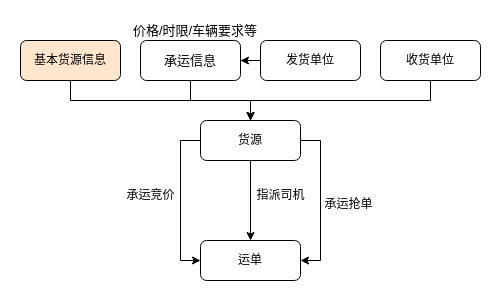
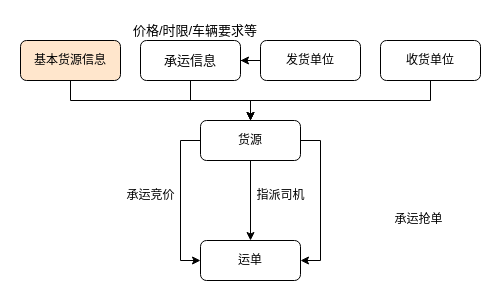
  <mxCell id="0" />
  <mxCell id="1" parent="0" />
  <mxCell id="2" style="edgeStyle=orthogonalEdgeStyle;rounded=0;orthogonalLoop=1;jettySize=auto;html=1;entryX=0.5;entryY=0;entryDx=0;entryDy=0;" edge="1" parent="1" source="3" target="13"><mxGeometry relative="1" as="geometry"><Array as="points"><mxPoint x="70" y="100" /><mxPoint x="250" y="100" /></Array></mxGeometry></mxCell>
  <mxCell id="3" value="基本货源信息" style="rounded=1;whiteSpace=wrap;html=1;fillColor=#ffe6cc;" vertex="1" parent="1"><mxGeometry x="20" y="40" width="100" height="40" as="geometry" /></mxCell>
  <mxCell id="4" style="edgeStyle=orthogonalEdgeStyle;rounded=0;orthogonalLoop=1;jettySize=auto;html=1;entryX=0.5;entryY=0;entryDx=0;entryDy=0;" edge="1" parent="1" source="5" target="13"><mxGeometry relative="1" as="geometry" /></mxCell>
  <mxCell id="5" value="承运信息&lt;br style=&quot;font-size: 13px&quot;&gt;" style="rounded=1;whiteSpace=wrap;html=1;fontSize=13;" vertex="1" parent="1"><mxGeometry x="140" y="40" width="100" height="40" as="geometry" /></mxCell>
  <mxCell id="6" style="edgeStyle=orthogonalEdgeStyle;rounded=0;orthogonalLoop=1;jettySize=auto;html=1;" edge="1" parent="1" source="7" target="5"><mxGeometry relative="1" as="geometry" /></mxCell>
  <mxCell id="7" value="发货单位" style="rounded=1;whiteSpace=wrap;html=1;" vertex="1" parent="1"><mxGeometry x="260" y="40" width="100" height="40" as="geometry" /></mxCell>
  <mxCell id="8" style="edgeStyle=orthogonalEdgeStyle;rounded=0;orthogonalLoop=1;jettySize=auto;html=1;entryX=0.5;entryY=0;entryDx=0;entryDy=0;" edge="1" parent="1" source="9" target="13"><mxGeometry relative="1" as="geometry"><Array as="points"><mxPoint x="430" y="100" /><mxPoint x="250" y="100" /></Array></mxGeometry></mxCell>
  <mxCell id="9" value="收货单位" style="rounded=1;whiteSpace=wrap;html=1;" vertex="1" parent="1"><mxGeometry x="380" y="40" width="100" height="40" as="geometry" /></mxCell>
  <mxCell id="10" style="edgeStyle=orthogonalEdgeStyle;rounded=0;orthogonalLoop=1;jettySize=auto;html=1;entryX=0.5;entryY=0;entryDx=0;entryDy=0;" edge="1" parent="1" source="13" target="14"><mxGeometry relative="1" as="geometry" /></mxCell>
  <mxCell id="11" style="edgeStyle=orthogonalEdgeStyle;rounded=0;orthogonalLoop=1;jettySize=auto;html=1;entryX=1;entryY=0.5;entryDx=0;entryDy=0;fontSize=14;" edge="1" parent="1" source="13" target="14"><mxGeometry relative="1" as="geometry"><Array as="points"><mxPoint x="320" y="140" /><mxPoint x="320" y="260" /></Array></mxGeometry></mxCell>
  <mxCell id="12" style="edgeStyle=orthogonalEdgeStyle;rounded=0;orthogonalLoop=1;jettySize=auto;html=1;entryX=0;entryY=0.5;entryDx=0;entryDy=0;fontSize=14;" edge="1" parent="1" source="13" target="14"><mxGeometry relative="1" as="geometry"><Array as="points"><mxPoint x="180" y="140" /><mxPoint x="180" y="260" /></Array></mxGeometry></mxCell>
  <mxCell id="13" value="货源" style="rounded=1;whiteSpace=wrap;html=1;fillColor=none;glass=0;comic=0;shadow=0;" vertex="1" parent="1"><mxGeometry x="200" y="120" width="100" height="40" as="geometry" /></mxCell>
  <mxCell id="14" value="运单" style="rounded=1;whiteSpace=wrap;html=1;" vertex="1" parent="1"><mxGeometry x="200" y="240" width="100" height="40" as="geometry" /></mxCell>
  <mxCell id="15" value="指派司机" style="text;html=1;align=center;verticalAlign=middle;resizable=0;points=[];;autosize=1;" vertex="1" parent="1"><mxGeometry x="250" y="185" width="60" height="20" as="geometry" /></mxCell>
  <mxCell id="16" value="&lt;span style=&quot;font-size: 13px&quot;&gt;价格/时限/车辆要求等&lt;/span&gt;" style="text;html=1;strokeColor=none;fillColor=none;align=center;verticalAlign=middle;whiteSpace=wrap;rounded=0;fontSize=14;" vertex="1" parent="1"><mxGeometry x="130" y="20" width="130" height="20" as="geometry" /></mxCell>
- <mxCell id="17" value="承运抢单" style="text;html=1;align=center;verticalAlign=middle;resizable=0;points=[];;autosize=1;fontSize=12;" vertex="1" parent="1"><mxGeometry x="318" y="194" width="60" height="20" as="geometry" /></mxCell>
+ <mxCell id="17" value="承运抢单" style="text;html=1;align=center;verticalAlign=middle;resizable=0;points=[];;autosize=1;fontSize=12;" vertex="1" parent="1"><mxGeometry x="388" y="209" width="60" height="20" as="geometry" /></mxCell>
  <mxCell id="18" value="承运竞价" style="text;html=1;align=center;verticalAlign=middle;resizable=0;points=[];;autosize=1;fontSize=12;" vertex="1" parent="1"><mxGeometry x="120" y="185" width="60" height="20" as="geometry" /></mxCell>
